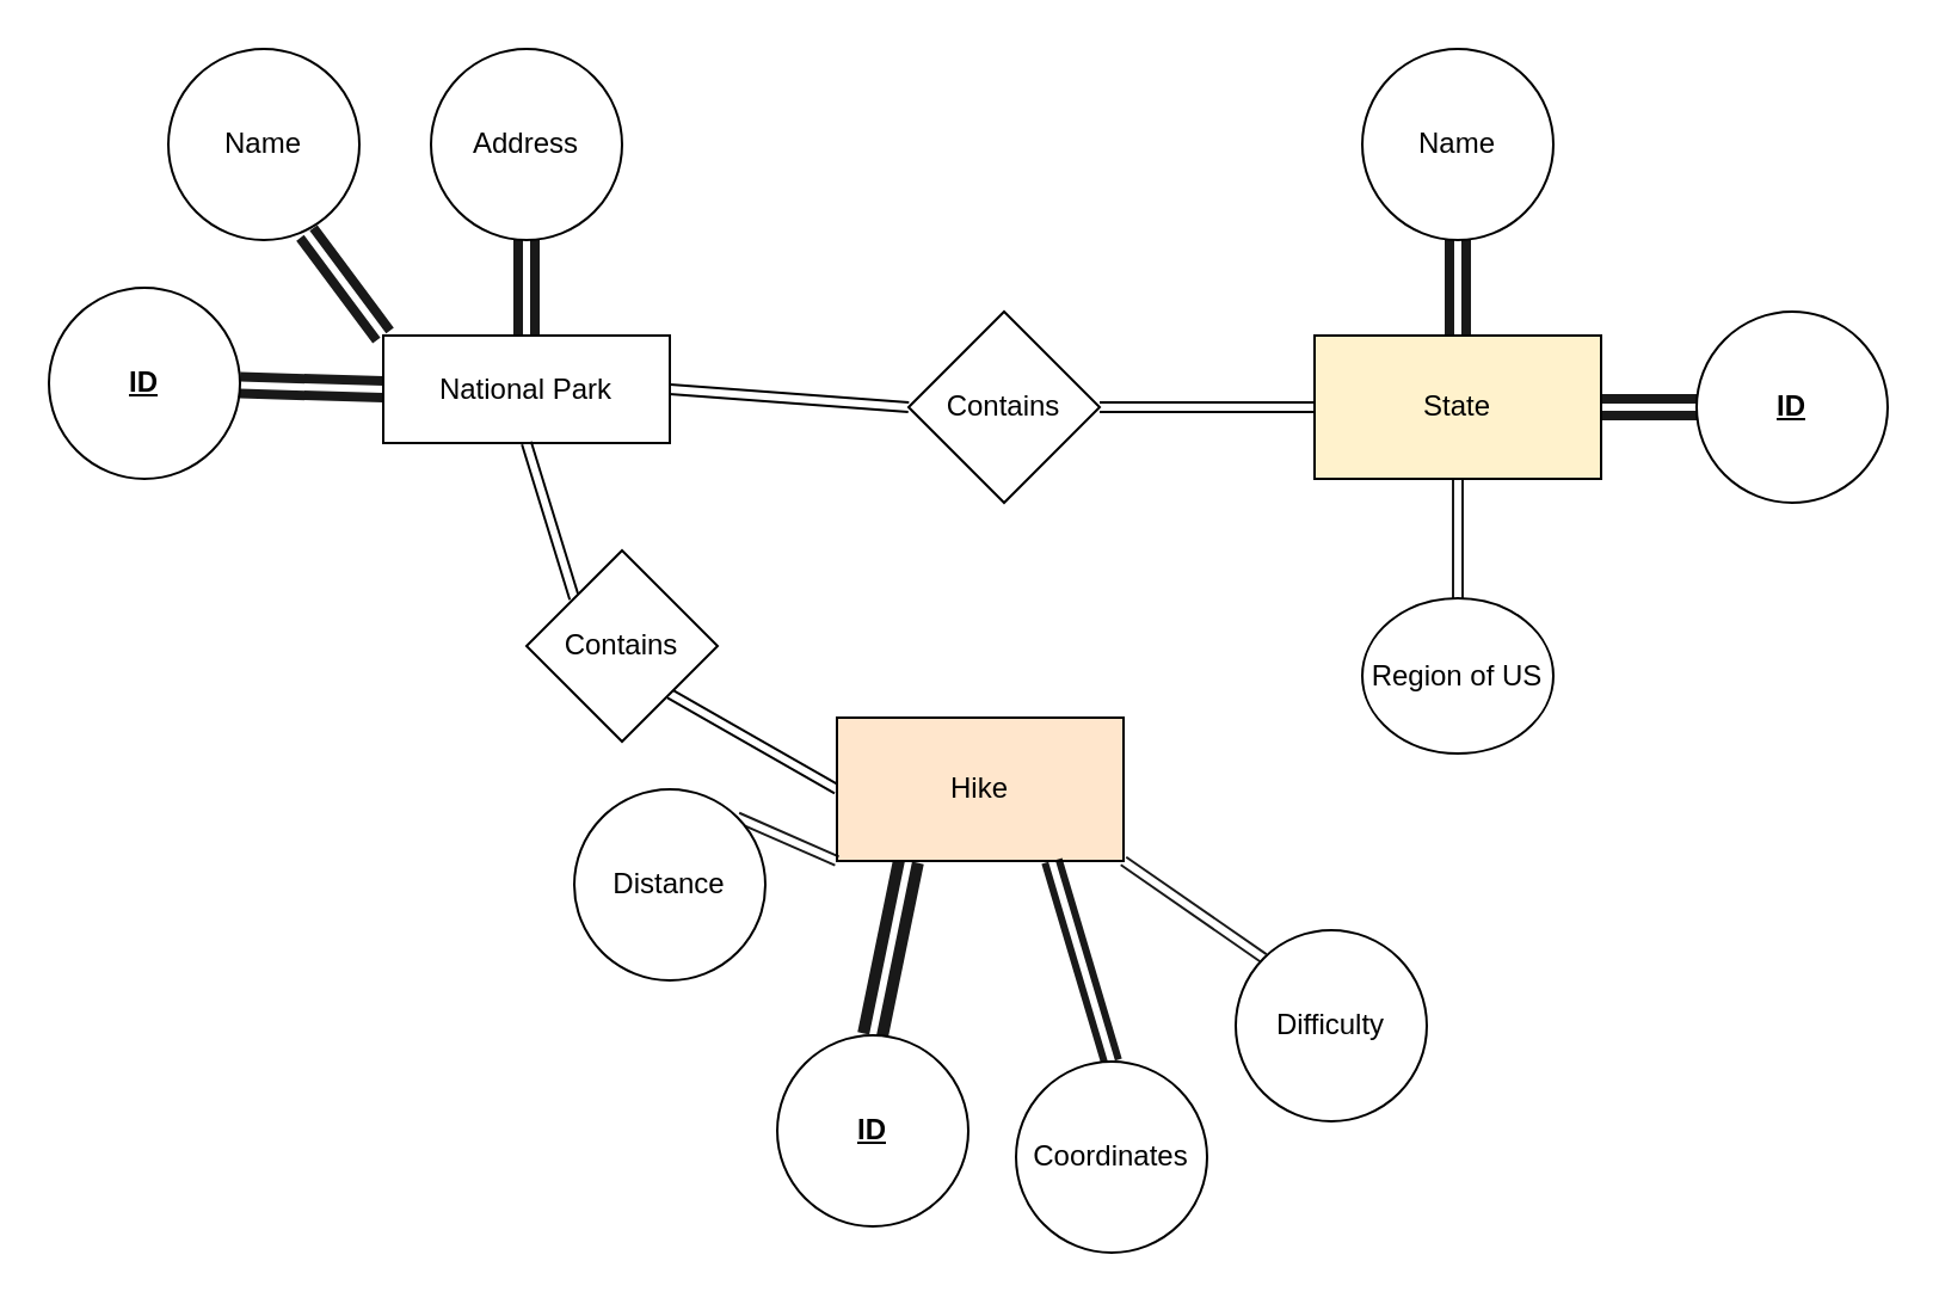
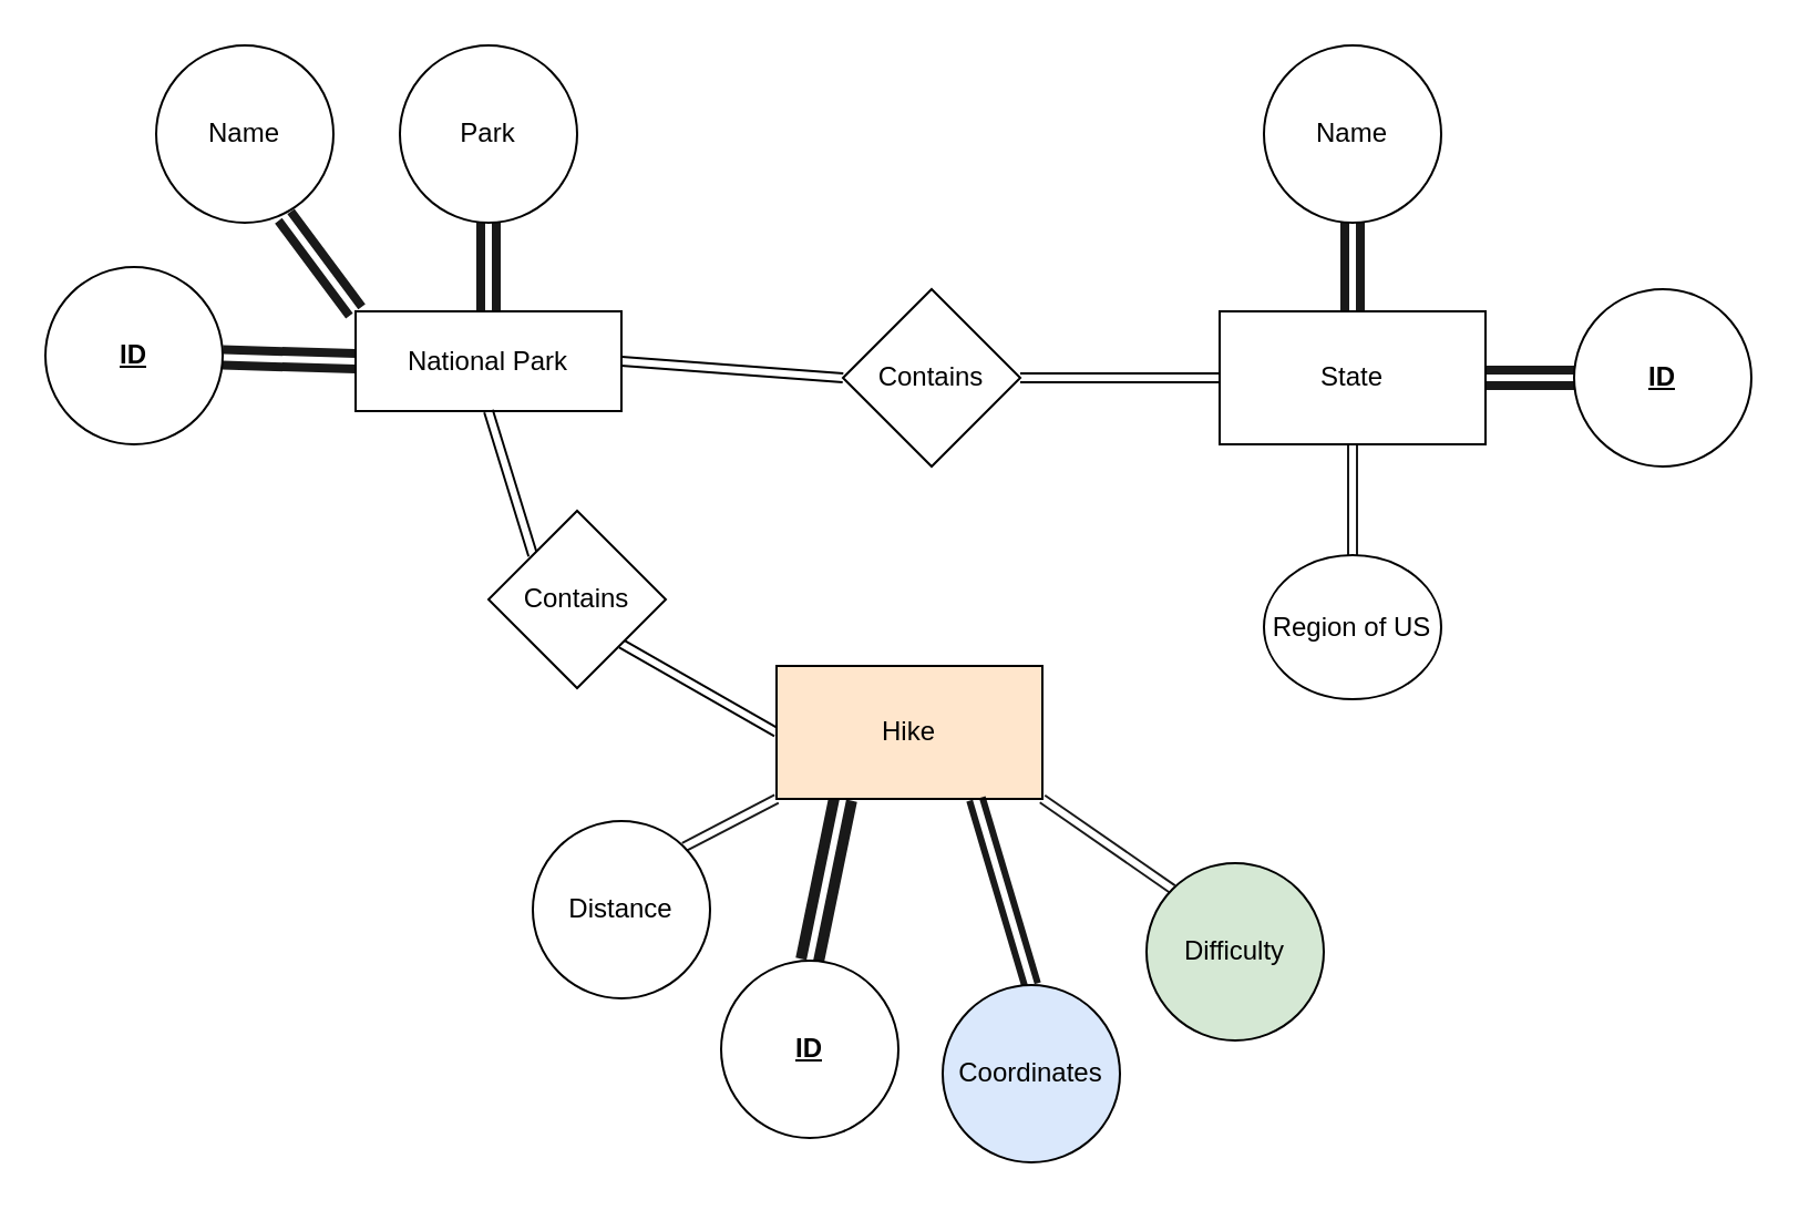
  <mxCell id="0" />
  <mxCell id="1" parent="0" />
  <mxCell id="2" style="edgeStyle=none;shape=link;html=1;exitX=0;exitY=0.5;exitDx=0;exitDy=0;opacity=90;shadow=0;strokeWidth=4;" edge="1" parent="1" source="5" target="12"><mxGeometry relative="1" as="geometry" /></mxCell>
  <mxCell id="3" style="edgeStyle=none;shape=link;html=1;exitX=0.5;exitY=0;exitDx=0;exitDy=0;entryX=0.5;entryY=1;entryDx=0;entryDy=0;opacity=90;strokeWidth=4;" edge="1" parent="1" source="5" target="24"><mxGeometry relative="1" as="geometry" /></mxCell>
  <mxCell id="4" style="edgeStyle=none;shape=link;html=1;exitX=0;exitY=0;exitDx=0;exitDy=0;entryX=0.725;entryY=0.963;entryDx=0;entryDy=0;entryPerimeter=0;opacity=90;strokeWidth=4;" edge="1" parent="1" source="5" target="25"><mxGeometry relative="1" as="geometry" /></mxCell>
  <mxCell id="5" value="National Park" style="whiteSpace=wrap;html=1;" vertex="1" parent="1"><mxGeometry x="160" y="140" width="120" height="45" as="geometry" /></mxCell>
  <mxCell id="6" style="edgeStyle=none;shape=link;html=1;exitX=0;exitY=0.5;exitDx=0;exitDy=0;entryX=1;entryY=0.5;entryDx=0;entryDy=0;" edge="1" parent="1" source="8" target="23"><mxGeometry relative="1" as="geometry" /></mxCell>
  <mxCell id="7" style="edgeStyle=none;shape=link;html=1;exitX=1;exitY=0.5;exitDx=0;exitDy=0;entryX=0;entryY=0.5;entryDx=0;entryDy=0;opacity=90;strokeWidth=4;" edge="1" parent="1" source="8" target="14"><mxGeometry relative="1" as="geometry" /></mxCell>
- <mxCell id="8" value="State" style="whiteSpace=wrap;html=1;fillColor=#fff2cc;" vertex="1" parent="1"><mxGeometry x="550" y="140" width="120" height="60" as="geometry" /></mxCell>
+ <mxCell id="8" value="State" style="whiteSpace=wrap;html=1;" vertex="1" parent="1"><mxGeometry x="550" y="140" width="120" height="60" as="geometry" /></mxCell>
  <mxCell id="9" style="edgeStyle=none;shape=link;html=1;exitX=0;exitY=0.5;exitDx=0;exitDy=0;entryX=1;entryY=1;entryDx=0;entryDy=0;" edge="1" parent="1" source="11" target="21"><mxGeometry relative="1" as="geometry" /></mxCell>
  <mxCell id="10" style="edgeStyle=none;shape=link;html=1;exitX=0.25;exitY=1;exitDx=0;exitDy=0;entryX=0.5;entryY=0;entryDx=0;entryDy=0;opacity=90;strokeWidth=5;" edge="1" parent="1" source="11" target="13"><mxGeometry relative="1" as="geometry" /></mxCell>
  <mxCell id="11" value="Hike" style="whiteSpace=wrap;html=1;fillColor=#ffe6cc;" vertex="1" parent="1"><mxGeometry x="350" y="300" width="120" height="60" as="geometry" /></mxCell>
  <mxCell id="12" value="&lt;b&gt;&lt;u&gt;ID&lt;/u&gt;&lt;/b&gt;" style="ellipse;whiteSpace=wrap;html=1;" vertex="1" parent="1"><mxGeometry x="20" y="120" width="80" height="80" as="geometry" /></mxCell>
  <mxCell id="13" value="&lt;b&gt;&lt;u&gt;ID&lt;/u&gt;&lt;/b&gt;" style="ellipse;whiteSpace=wrap;html=1;" vertex="1" parent="1"><mxGeometry x="325" y="433" width="80" height="80" as="geometry" /></mxCell>
  <mxCell id="14" value="&lt;b&gt;&lt;u&gt;ID&lt;/u&gt;&lt;/b&gt;" style="ellipse;whiteSpace=wrap;html=1;" vertex="1" parent="1"><mxGeometry x="710" y="130" width="80" height="80" as="geometry" /></mxCell>
  <mxCell id="15" style="edgeStyle=none;shape=link;html=1;exitX=1;exitY=0;exitDx=0;exitDy=0;entryX=0;entryY=1;entryDx=0;entryDy=0;strokeColor=none;" edge="1" parent="1" source="17" target="11"><mxGeometry relative="1" as="geometry" /></mxCell>
  <mxCell id="16" style="edgeStyle=none;shape=link;html=1;exitX=1;exitY=0;exitDx=0;exitDy=0;opacity=90;" edge="1" parent="1" source="17"><mxGeometry relative="1" as="geometry"><mxPoint x="350" y="360" as="targetPoint" /></mxGeometry></mxCell>
- <mxCell id="17" value="Distance" style="ellipse;whiteSpace=wrap;html=1;" vertex="1" parent="1"><mxGeometry x="240" y="330" width="80" height="80" as="geometry" /></mxCell>
+ <mxCell id="17" value="Distance" style="ellipse;whiteSpace=wrap;html=1;" vertex="1" parent="1"><mxGeometry x="240" y="370" width="80" height="80" as="geometry" /></mxCell>
  <mxCell id="18" style="edgeStyle=none;shape=link;html=1;exitX=0.5;exitY=0;exitDx=0;exitDy=0;opacity=90;strokeWidth=3;entryX=0.75;entryY=1;entryDx=0;entryDy=0;" edge="1" parent="1" source="19" target="11"><mxGeometry relative="1" as="geometry"><mxPoint x="449" y="365" as="targetPoint" /></mxGeometry></mxCell>
- <mxCell id="19" value="Coordinates" style="ellipse;whiteSpace=wrap;html=1;" vertex="1" parent="1"><mxGeometry x="425" y="444" width="80" height="80" as="geometry" /></mxCell>
+ <mxCell id="19" value="Coordinates" style="ellipse;whiteSpace=wrap;html=1;fillColor=#dae8fc;" vertex="1" parent="1"><mxGeometry x="425" y="444" width="80" height="80" as="geometry" /></mxCell>
  <mxCell id="20" style="edgeStyle=none;shape=link;html=1;exitX=0;exitY=0;exitDx=0;exitDy=0;entryX=0.5;entryY=1;entryDx=0;entryDy=0;" edge="1" parent="1" source="21" target="5"><mxGeometry relative="1" as="geometry" /></mxCell>
  <mxCell id="21" value="Contains" style="rhombus;whiteSpace=wrap;html=1;" vertex="1" parent="1"><mxGeometry x="220" y="230" width="80" height="80" as="geometry" /></mxCell>
  <mxCell id="22" style="shape=link;html=1;exitX=0;exitY=0.5;exitDx=0;exitDy=0;entryX=1;entryY=0.5;entryDx=0;entryDy=0;" edge="1" parent="1" source="23" target="5"><mxGeometry relative="1" as="geometry" /></mxCell>
  <mxCell id="23" value="Contains" style="rhombus;whiteSpace=wrap;html=1;" vertex="1" parent="1"><mxGeometry x="380" y="130" width="80" height="80" as="geometry" /></mxCell>
- <mxCell id="24" value="Address" style="ellipse;whiteSpace=wrap;html=1;" vertex="1" parent="1"><mxGeometry x="180" y="20" width="80" height="80" as="geometry" /></mxCell>
+ <mxCell id="24" value="Park" style="ellipse;whiteSpace=wrap;html=1;" vertex="1" parent="1"><mxGeometry x="180" y="20" width="80" height="80" as="geometry" /></mxCell>
  <mxCell id="25" value="Name" style="ellipse;whiteSpace=wrap;html=1;" vertex="1" parent="1"><mxGeometry x="70" y="20" width="80" height="80" as="geometry" /></mxCell>
  <mxCell id="26" style="edgeStyle=none;shape=link;html=1;exitX=0.5;exitY=1;exitDx=0;exitDy=0;entryX=0.5;entryY=0;entryDx=0;entryDy=0;opacity=90;strokeWidth=4;" edge="1" parent="1" source="27" target="8"><mxGeometry relative="1" as="geometry" /></mxCell>
  <mxCell id="27" value="Name" style="ellipse;whiteSpace=wrap;html=1;" vertex="1" parent="1"><mxGeometry x="570" y="20" width="80" height="80" as="geometry" /></mxCell>
  <mxCell id="28" style="edgeStyle=none;shape=link;html=1;exitX=0.5;exitY=0;exitDx=0;exitDy=0;entryX=0.5;entryY=1;entryDx=0;entryDy=0;opacity=90;" edge="1" parent="1" source="29" target="8"><mxGeometry relative="1" as="geometry" /></mxCell>
  <mxCell id="29" value="Region of US" style="ellipse;whiteSpace=wrap;html=1;" vertex="1" parent="1"><mxGeometry x="570" y="250" width="80" height="65" as="geometry" /></mxCell>
  <mxCell id="30" style="edgeStyle=none;shape=link;html=1;exitX=0;exitY=0;exitDx=0;exitDy=0;entryX=1;entryY=1;entryDx=0;entryDy=0;shadow=0;strokeWidth=1;opacity=90;" edge="1" parent="1" source="31" target="11"><mxGeometry relative="1" as="geometry" /></mxCell>
- <mxCell id="31" value="Difficulty" style="ellipse;whiteSpace=wrap;html=1;" vertex="1" parent="1"><mxGeometry x="517" y="389" width="80" height="80" as="geometry" /></mxCell>
+ <mxCell id="31" value="Difficulty" style="ellipse;whiteSpace=wrap;html=1;fillColor=#d5e8d4;" vertex="1" parent="1"><mxGeometry x="517" y="389" width="80" height="80" as="geometry" /></mxCell>
